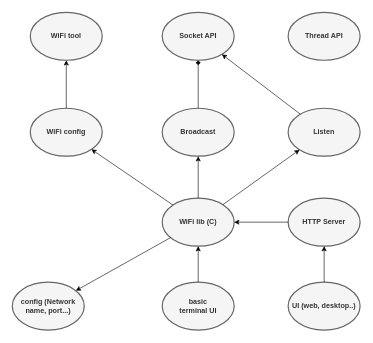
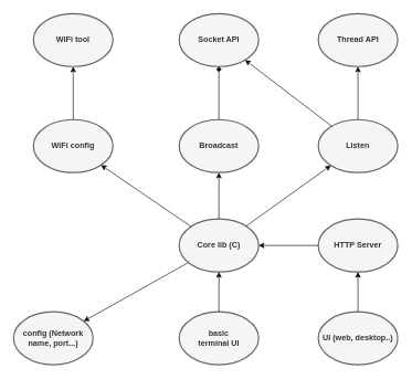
  <mxCell id="0" />
  <mxCell id="1" parent="0" />
- <mxCell id="2" value="&lt;b&gt;WiFi lib (C)&lt;/b&gt;" style="ellipse;whiteSpace=wrap;html=1;fillColor=#f5f5f5;strokeColor=#666666;fontColor=#333333;strokeWidth=2;" vertex="1" parent="1"><mxGeometry x="270" y="330" width="120" height="80" as="geometry" /></mxCell>
+ <mxCell id="2" value="&lt;b&gt;Core lib (C)&lt;/b&gt;" style="ellipse;whiteSpace=wrap;html=1;fillColor=#f5f5f5;strokeColor=#666666;fontColor=#333333;strokeWidth=2;" vertex="1" parent="1"><mxGeometry x="270" y="330" width="120" height="80" as="geometry" /></mxCell>
  <mxCell id="3" value="&lt;b&gt;WiFi config&lt;/b&gt;" style="ellipse;whiteSpace=wrap;html=1;fillColor=#f5f5f5;strokeColor=#666666;fontColor=#333333;strokeWidth=2;" vertex="1" parent="1"><mxGeometry x="50" y="180" width="120" height="80" as="geometry" /></mxCell>
  <mxCell id="4" value="&lt;b&gt;Broadcast&lt;/b&gt;" style="ellipse;whiteSpace=wrap;html=1;fillColor=#f5f5f5;strokeColor=#666666;fontColor=#333333;strokeWidth=2;" vertex="1" parent="1"><mxGeometry x="270" y="180" width="120" height="80" as="geometry" /></mxCell>
  <mxCell id="5" value="&lt;b&gt;Listen&lt;/b&gt;" style="ellipse;whiteSpace=wrap;html=1;fillColor=#f5f5f5;strokeColor=#666666;fontColor=#333333;strokeWidth=2;" vertex="1" parent="1"><mxGeometry x="480" y="180" width="120" height="80" as="geometry" /></mxCell>
  <mxCell id="6" value="" style="endArrow=classic;html=1;" edge="1" parent="1" source="2" target="3"><mxGeometry width="50" height="50" relative="1" as="geometry"><mxPoint x="100" y="360" as="sourcePoint" /><mxPoint x="150" y="310" as="targetPoint" /></mxGeometry></mxCell>
  <mxCell id="7" value="" style="endArrow=classic;html=1;" edge="1" parent="1" source="2" target="5"><mxGeometry width="50" height="50" relative="1" as="geometry"><mxPoint x="40" y="440" as="sourcePoint" /><mxPoint x="90" y="390" as="targetPoint" /></mxGeometry></mxCell>
  <mxCell id="8" value="" style="endArrow=classic;html=1;" edge="1" parent="1" source="2" target="4"><mxGeometry width="50" height="50" relative="1" as="geometry"><mxPoint x="20" y="410" as="sourcePoint" /><mxPoint x="70" y="360" as="targetPoint" /></mxGeometry></mxCell>
  <mxCell id="9" value="&lt;b&gt;Socket API&lt;/b&gt;" style="ellipse;whiteSpace=wrap;html=1;fillColor=#f5f5f5;strokeColor=#666666;fontColor=#333333;strokeWidth=2;" vertex="1" parent="1"><mxGeometry x="270" y="20" width="120" height="80" as="geometry" /></mxCell>
  <mxCell id="10" value="" style="endArrow=diamond;html=1;" edge="1" parent="1" source="4" target="9"><mxGeometry width="50" height="50" relative="1" as="geometry"><mxPoint x="-180" y="370" as="sourcePoint" /><mxPoint x="-130" y="320" as="targetPoint" /></mxGeometry></mxCell>
  <mxCell id="11" value="" style="endArrow=classic;html=1;" edge="1" parent="1" source="5" target="9"><mxGeometry width="50" height="50" relative="1" as="geometry"><mxPoint x="-140" y="390" as="sourcePoint" /><mxPoint x="-90" y="340" as="targetPoint" /></mxGeometry></mxCell>
  <mxCell id="12" value="&lt;b&gt;Thread API&lt;/b&gt;" style="ellipse;whiteSpace=wrap;html=1;fillColor=#f5f5f5;strokeColor=#666666;fontColor=#333333;strokeWidth=2;" vertex="1" parent="1"><mxGeometry x="480" y="20" width="120" height="80" as="geometry" /></mxCell>
+ <mxCell id="13" value="" style="endArrow=classic;html=1;" edge="1" parent="1" source="5" target="12"><mxGeometry width="50" height="50" relative="1" as="geometry"><mxPoint x="0" y="420" as="sourcePoint" /><mxPoint x="50" y="370" as="targetPoint" /></mxGeometry></mxCell>
  <mxCell id="14" value="&lt;b&gt;WiFi tool&lt;/b&gt;" style="ellipse;whiteSpace=wrap;html=1;fillColor=#f5f5f5;strokeColor=#666666;fontColor=#333333;strokeWidth=2;" vertex="1" parent="1"><mxGeometry x="50" y="20" width="120" height="80" as="geometry" /></mxCell>
  <mxCell id="15" value="" style="endArrow=classic;html=1;" edge="1" parent="1" source="3" target="14"><mxGeometry width="50" height="50" relative="1" as="geometry"><mxPoint x="-130" y="220" as="sourcePoint" /><mxPoint x="-80" y="170" as="targetPoint" /></mxGeometry></mxCell>
  <mxCell id="16" value="&lt;b&gt;basic &lt;br&gt;terminal UI&lt;/b&gt;" style="ellipse;whiteSpace=wrap;html=1;fillColor=#f5f5f5;strokeColor=#666666;fontColor=#333333;strokeWidth=2;" vertex="1" parent="1"><mxGeometry x="270" y="470" width="120" height="80" as="geometry" /></mxCell>
  <mxCell id="17" value="&lt;b&gt;config (Network name, port...)&lt;/b&gt;" style="ellipse;whiteSpace=wrap;html=1;fillColor=#f5f5f5;strokeColor=#666666;fontColor=#333333;strokeWidth=2;" vertex="1" parent="1"><mxGeometry x="20" y="470" width="120" height="80" as="geometry" /></mxCell>
  <mxCell id="18" value="" style="endArrow=classic;html=1;" edge="1" parent="1" source="2" target="17"><mxGeometry width="50" height="50" relative="1" as="geometry"><mxPoint x="-140" y="400" as="sourcePoint" /><mxPoint x="-90" y="350" as="targetPoint" /></mxGeometry></mxCell>
  <mxCell id="19" value="" style="endArrow=classic;html=1;" edge="1" parent="1" source="16" target="2"><mxGeometry width="50" height="50" relative="1" as="geometry"><mxPoint x="-70" y="460" as="sourcePoint" /><mxPoint x="-20" y="410" as="targetPoint" /></mxGeometry></mxCell>
  <mxCell id="20" value="&lt;b&gt;HTTP Server&lt;/b&gt;" style="ellipse;whiteSpace=wrap;html=1;fillColor=#f5f5f5;strokeColor=#666666;fontColor=#333333;strokeWidth=2;" vertex="1" parent="1"><mxGeometry x="480" y="330" width="120" height="80" as="geometry" /></mxCell>
  <mxCell id="21" value="" style="endArrow=classic;html=1;" edge="1" parent="1" source="20" target="2"><mxGeometry width="50" height="50" relative="1" as="geometry"><mxPoint x="-220" y="380" as="sourcePoint" /><mxPoint x="-170" y="330" as="targetPoint" /></mxGeometry></mxCell>
  <mxCell id="22" value="&lt;b&gt;UI (web, desktop..)&lt;/b&gt;" style="ellipse;whiteSpace=wrap;html=1;fillColor=#f5f5f5;strokeColor=#666666;fontColor=#333333;strokeWidth=2;" vertex="1" parent="1"><mxGeometry x="480" y="470" width="120" height="80" as="geometry" /></mxCell>
  <mxCell id="23" value="" style="endArrow=classic;html=1;" edge="1" parent="1" source="22" target="20"><mxGeometry width="50" height="50" relative="1" as="geometry"><mxPoint x="-190" y="470" as="sourcePoint" /><mxPoint x="-140" y="420" as="targetPoint" /></mxGeometry></mxCell>
